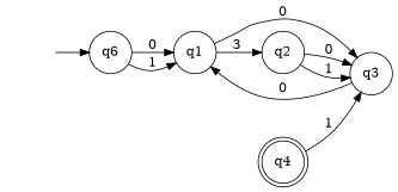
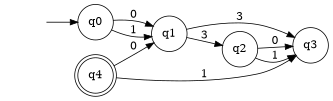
  digraph {
    rankdir=LR
    node [shape=circle]
    "" [shape=plaintext]
-   n2 [label=q6]
+   n2 [label=q0]
    n3 [label=q1]
    n4 [label=q4 shape=doublecircle]
    n5 [label=q3]
    n6 [label=q2]
    "" -> n2
    n2 -> n3 [label=0]
    n2 -> n3 [label=1]
-   n3 -> n5 [label=0]
+   n3 -> n5 [label=3]
    n3 -> n6 [label=3]
    n4 -> n5 [label=1]
-   n5 -> n3 [label=0]
+   n4 -> n3 [label=0]
    n6 -> n5 [label=0]
    n6 -> n5 [label=1]
  }
